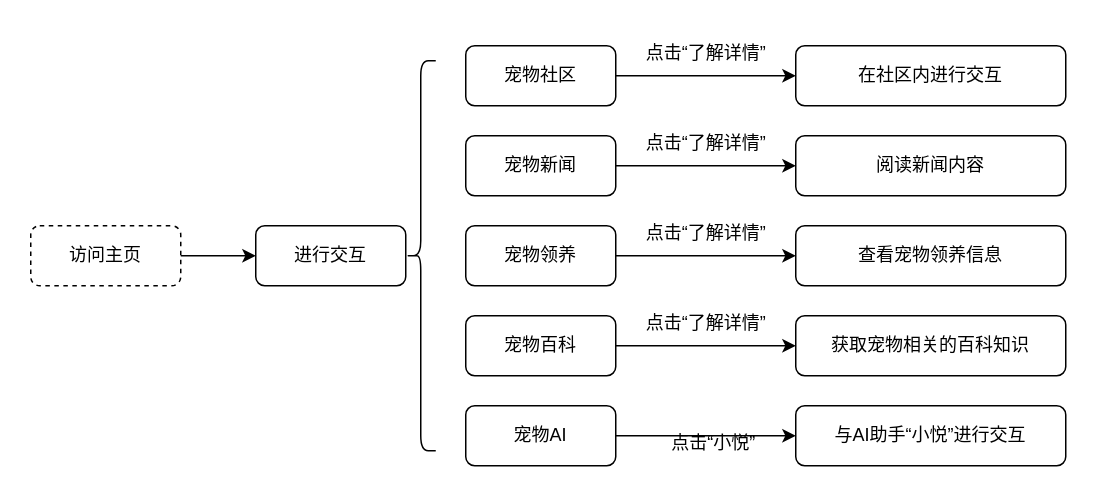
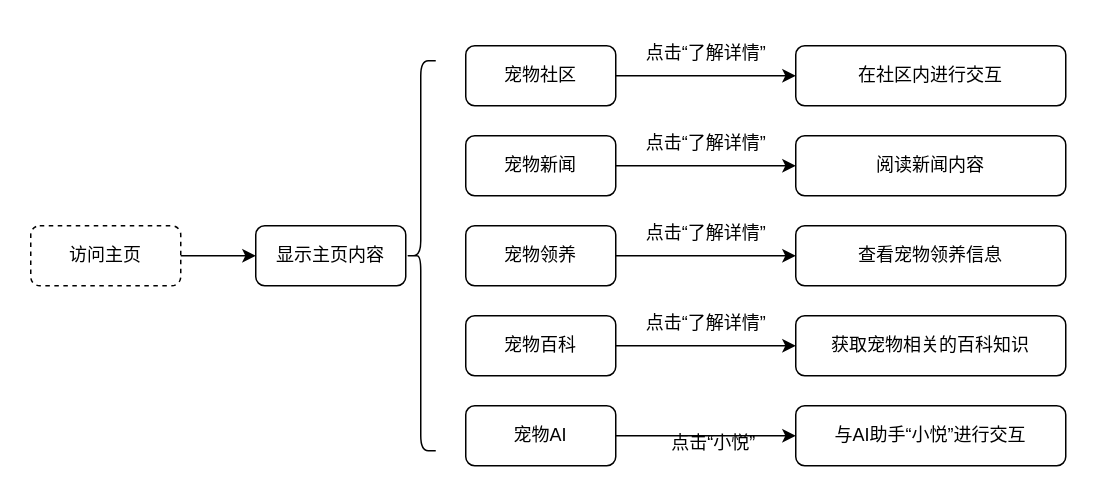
  <mxCell id="0" />
  <mxCell id="1" parent="0" />
  <mxCell id="2" value="访问主页" style="rounded=1;whiteSpace=wrap;html=1;dashed=1;" vertex="1" parent="1"><mxGeometry x="20" y="150" width="100" height="40" as="geometry" /></mxCell>
- <mxCell id="3" value="进行交互" style="rounded=1;whiteSpace=wrap;html=1;" vertex="1" parent="1"><mxGeometry x="170" y="150" width="100" height="40" as="geometry" /></mxCell>
+ <mxCell id="3" value="显示主页内容" style="rounded=1;whiteSpace=wrap;html=1;" vertex="1" parent="1"><mxGeometry x="170" y="150" width="100" height="40" as="geometry" /></mxCell>
  <mxCell id="4" value="" style="endArrow=classic;html=1;rounded=1;exitX=1;exitY=0.5;exitDx=0;exitDy=0;" edge="1" parent="1" source="2"><mxGeometry width="50" height="50" relative="1" as="geometry"><mxPoint x="410" y="230" as="sourcePoint" /><mxPoint x="170" y="170" as="targetPoint" /></mxGeometry></mxCell>
  <mxCell id="5" value="" style="shape=curlyBracket;whiteSpace=wrap;html=1;rounded=1;labelPosition=left;verticalLabelPosition=middle;align=right;verticalAlign=middle;" vertex="1" parent="1"><mxGeometry x="270" y="40" width="20" height="260" as="geometry" /></mxCell>
  <mxCell id="6" value="宠物社区" style="rounded=1;whiteSpace=wrap;html=1;" vertex="1" parent="1"><mxGeometry x="310" y="30" width="100" height="40" as="geometry" /></mxCell>
  <mxCell id="7" value="宠物新闻" style="rounded=1;whiteSpace=wrap;html=1;" vertex="1" parent="1"><mxGeometry x="310" y="90" width="100" height="40" as="geometry" /></mxCell>
  <mxCell id="8" value="宠物领养" style="rounded=1;whiteSpace=wrap;html=1;" vertex="1" parent="1"><mxGeometry x="310" y="150" width="100" height="40" as="geometry" /></mxCell>
  <mxCell id="9" value="宠物百科" style="rounded=1;whiteSpace=wrap;html=1;" vertex="1" parent="1"><mxGeometry x="310" y="210" width="100" height="40" as="geometry" /></mxCell>
  <mxCell id="10" value="宠物AI" style="rounded=1;whiteSpace=wrap;html=1;" vertex="1" parent="1"><mxGeometry x="310" y="270" width="100" height="40" as="geometry" /></mxCell>
  <mxCell id="11" value="" style="endArrow=classic;html=1;rounded=1;exitX=1;exitY=0.5;exitDx=0;exitDy=0;" edge="1" parent="1" source="6"><mxGeometry width="50" height="50" relative="1" as="geometry"><mxPoint x="410" y="40" as="sourcePoint" /><mxPoint x="530" y="50" as="targetPoint" /></mxGeometry></mxCell>
  <mxCell id="12" value="点击“了解详情”" style="text;html=1;align=center;verticalAlign=middle;resizable=0;points=[];autosize=1;strokeColor=none;fillColor=none;" vertex="1" parent="1"><mxGeometry x="420" y="20" width="100" height="30" as="geometry" /></mxCell>
  <mxCell id="13" value="" style="endArrow=classic;html=1;rounded=1;exitX=1;exitY=0.5;exitDx=0;exitDy=0;" edge="1" parent="1"><mxGeometry width="50" height="50" relative="1" as="geometry"><mxPoint x="410" y="110" as="sourcePoint" /><mxPoint x="530" y="110" as="targetPoint" /></mxGeometry></mxCell>
  <mxCell id="14" value="点击“了解详情”" style="text;html=1;align=center;verticalAlign=middle;resizable=0;points=[];autosize=1;strokeColor=none;fillColor=none;" vertex="1" parent="1"><mxGeometry x="420" y="80" width="100" height="30" as="geometry" /></mxCell>
  <mxCell id="15" value="" style="endArrow=classic;html=1;rounded=1;exitX=1;exitY=0.5;exitDx=0;exitDy=0;" edge="1" parent="1"><mxGeometry width="50" height="50" relative="1" as="geometry"><mxPoint x="410" y="170" as="sourcePoint" /><mxPoint x="530" y="170" as="targetPoint" /></mxGeometry></mxCell>
  <mxCell id="16" value="点击“了解详情”" style="text;html=1;align=center;verticalAlign=middle;resizable=0;points=[];autosize=1;strokeColor=none;fillColor=none;" vertex="1" parent="1"><mxGeometry x="420" y="140" width="100" height="30" as="geometry" /></mxCell>
  <mxCell id="17" value="" style="endArrow=classic;html=1;rounded=1;exitX=1;exitY=0.5;exitDx=0;exitDy=0;" edge="1" parent="1"><mxGeometry width="50" height="50" relative="1" as="geometry"><mxPoint x="410" y="230" as="sourcePoint" /><mxPoint x="530" y="230" as="targetPoint" /></mxGeometry></mxCell>
  <mxCell id="18" value="点击“了解详情”" style="text;html=1;align=center;verticalAlign=middle;resizable=0;points=[];autosize=1;strokeColor=none;fillColor=none;" vertex="1" parent="1"><mxGeometry x="420" y="200" width="100" height="30" as="geometry" /></mxCell>
  <mxCell id="19" value="" style="endArrow=classic;html=1;rounded=1;exitX=1;exitY=0.5;exitDx=0;exitDy=0;" edge="1" parent="1"><mxGeometry width="50" height="50" relative="1" as="geometry"><mxPoint x="410" y="290" as="sourcePoint" /><mxPoint x="530" y="290" as="targetPoint" /></mxGeometry></mxCell>
  <mxCell id="20" value="点击“小悦”" style="text;html=1;align=center;verticalAlign=middle;resizable=0;points=[];autosize=1;strokeColor=none;fillColor=none;" vertex="1" parent="1"><mxGeometry x="435" y="280" width="80" height="30" as="geometry" /></mxCell>
  <mxCell id="21" value="在社区内进行交互" style="rounded=1;whiteSpace=wrap;html=1;" vertex="1" parent="1"><mxGeometry x="530" y="30" width="180" height="40" as="geometry" /></mxCell>
  <mxCell id="22" value="阅读新闻内容" style="rounded=1;whiteSpace=wrap;html=1;" vertex="1" parent="1"><mxGeometry x="530" y="90" width="180" height="40" as="geometry" /></mxCell>
  <mxCell id="23" value="查看宠物领养信息" style="rounded=1;whiteSpace=wrap;html=1;" vertex="1" parent="1"><mxGeometry x="530" y="150" width="180" height="40" as="geometry" /></mxCell>
  <mxCell id="24" value="获取宠物相关的百科知识" style="rounded=1;whiteSpace=wrap;html=1;" vertex="1" parent="1"><mxGeometry x="530" y="210" width="180" height="40" as="geometry" /></mxCell>
  <mxCell id="25" value="与AI助手“小悦”进行交互" style="rounded=1;whiteSpace=wrap;html=1;" vertex="1" parent="1"><mxGeometry x="530" y="270" width="180" height="40" as="geometry" /></mxCell>
